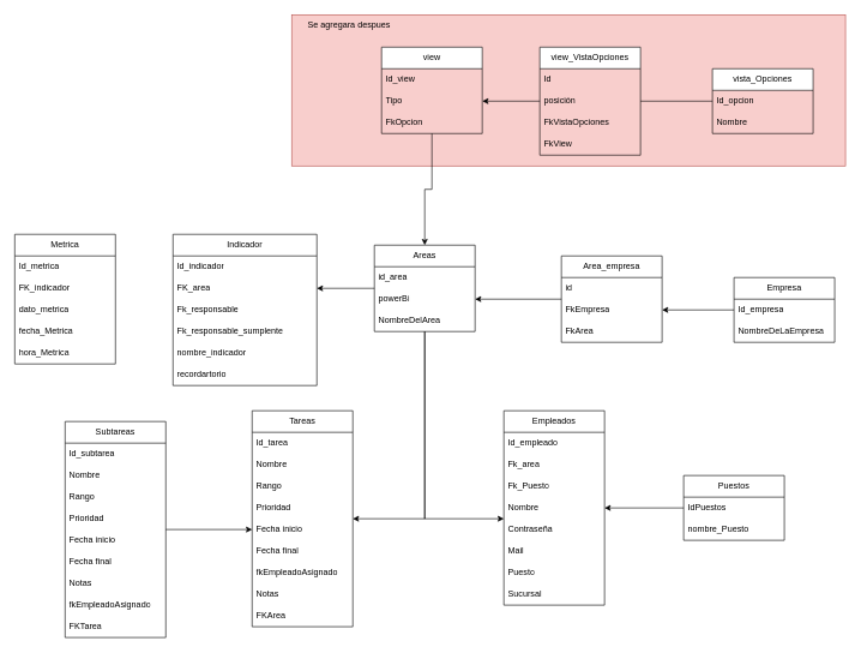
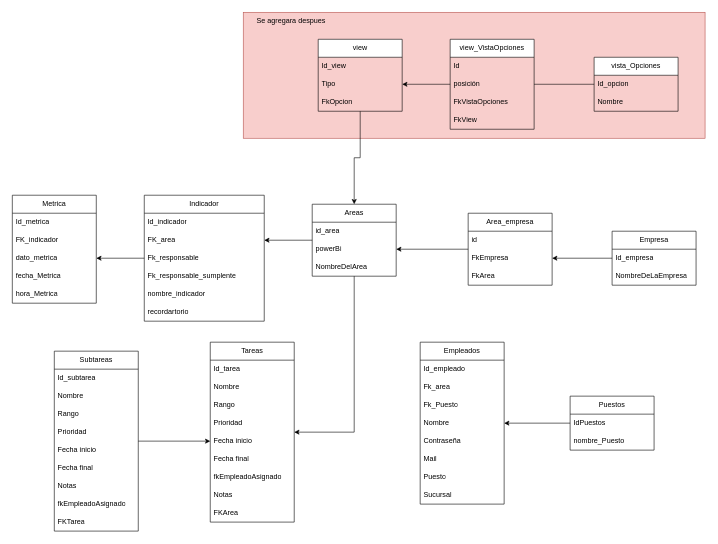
  <mxCell id="0" />
  <mxCell id="1" parent="0" />
  <mxCell id="2" value="" style="rounded=0;whiteSpace=wrap;html=1;fillColor=#f8cecc;strokeColor=#b85450;" vertex="1" parent="1"><mxGeometry x="405" y="20" width="770" height="210" as="geometry" /></mxCell>
  <mxCell id="3" style="edgeStyle=orthogonalEdgeStyle;rounded=0;orthogonalLoop=1;jettySize=auto;html=1;" parent="1" source="4" target="41" edge="1"><mxGeometry relative="1" as="geometry" /></mxCell>
  <mxCell id="4" value="Empresa" style="swimlane;fontStyle=0;childLayout=stackLayout;horizontal=1;startSize=30;horizontalStack=0;resizeParent=1;resizeParentMax=0;resizeLast=0;collapsible=1;marginBottom=0;whiteSpace=wrap;html=1;" parent="1" vertex="1"><mxGeometry x="1020" y="385" width="140" height="90" as="geometry" /></mxCell>
  <mxCell id="5" value="Id_empresa" style="text;strokeColor=none;fillColor=none;align=left;verticalAlign=middle;spacingLeft=4;spacingRight=4;overflow=hidden;points=[[0,0.5],[1,0.5]];portConstraint=eastwest;rotatable=0;whiteSpace=wrap;html=1;" parent="4" vertex="1"><mxGeometry y="30" width="140" height="30" as="geometry" /></mxCell>
  <mxCell id="6" value="NombreDeLaEmpresa" style="text;strokeColor=none;fillColor=none;align=left;verticalAlign=middle;spacingLeft=4;spacingRight=4;overflow=hidden;points=[[0,0.5],[1,0.5]];portConstraint=eastwest;rotatable=0;whiteSpace=wrap;html=1;" parent="4" vertex="1"><mxGeometry y="60" width="140" height="30" as="geometry" /></mxCell>
  <mxCell id="7" value="Empleados" style="swimlane;fontStyle=0;childLayout=stackLayout;horizontal=1;startSize=30;horizontalStack=0;resizeParent=1;resizeParentMax=0;resizeLast=0;collapsible=1;marginBottom=0;whiteSpace=wrap;html=1;" parent="1" vertex="1"><mxGeometry x="700" y="570" width="140" height="270" as="geometry" /></mxCell>
  <mxCell id="8" value="Id_empleado" style="text;strokeColor=none;fillColor=none;align=left;verticalAlign=middle;spacingLeft=4;spacingRight=4;overflow=hidden;points=[[0,0.5],[1,0.5]];portConstraint=eastwest;rotatable=0;whiteSpace=wrap;html=1;" parent="7" vertex="1"><mxGeometry y="30" width="140" height="30" as="geometry" /></mxCell>
  <mxCell id="9" value="Fk_area" style="text;strokeColor=none;fillColor=none;align=left;verticalAlign=middle;spacingLeft=4;spacingRight=4;overflow=hidden;points=[[0,0.5],[1,0.5]];portConstraint=eastwest;rotatable=0;whiteSpace=wrap;html=1;" vertex="1" parent="7"><mxGeometry y="60" width="140" height="30" as="geometry" /></mxCell>
  <mxCell id="10" value="Fk_Puesto" style="text;strokeColor=none;fillColor=none;align=left;verticalAlign=middle;spacingLeft=4;spacingRight=4;overflow=hidden;points=[[0,0.5],[1,0.5]];portConstraint=eastwest;rotatable=0;whiteSpace=wrap;html=1;" vertex="1" parent="7"><mxGeometry y="90" width="140" height="30" as="geometry" /></mxCell>
  <mxCell id="11" value="Nombre" style="text;strokeColor=none;fillColor=none;align=left;verticalAlign=middle;spacingLeft=4;spacingRight=4;overflow=hidden;points=[[0,0.5],[1,0.5]];portConstraint=eastwest;rotatable=0;whiteSpace=wrap;html=1;" parent="7" vertex="1"><mxGeometry y="120" width="140" height="30" as="geometry" /></mxCell>
  <mxCell id="12" value="Contraseña" style="text;strokeColor=none;fillColor=none;align=left;verticalAlign=middle;spacingLeft=4;spacingRight=4;overflow=hidden;points=[[0,0.5],[1,0.5]];portConstraint=eastwest;rotatable=0;whiteSpace=wrap;html=1;" parent="7" vertex="1"><mxGeometry y="150" width="140" height="30" as="geometry" /></mxCell>
  <mxCell id="13" value="Mail" style="text;strokeColor=none;fillColor=none;align=left;verticalAlign=middle;spacingLeft=4;spacingRight=4;overflow=hidden;points=[[0,0.5],[1,0.5]];portConstraint=eastwest;rotatable=0;whiteSpace=wrap;html=1;" parent="7" vertex="1"><mxGeometry y="180" width="140" height="30" as="geometry" /></mxCell>
  <mxCell id="14" value="Puesto" style="text;strokeColor=none;fillColor=none;align=left;verticalAlign=middle;spacingLeft=4;spacingRight=4;overflow=hidden;points=[[0,0.5],[1,0.5]];portConstraint=eastwest;rotatable=0;whiteSpace=wrap;html=1;" parent="7" vertex="1"><mxGeometry y="210" width="140" height="30" as="geometry" /></mxCell>
  <mxCell id="15" value="Sucursal" style="text;strokeColor=none;fillColor=none;align=left;verticalAlign=middle;spacingLeft=4;spacingRight=4;overflow=hidden;points=[[0,0.5],[1,0.5]];portConstraint=eastwest;rotatable=0;whiteSpace=wrap;html=1;" parent="7" vertex="1"><mxGeometry y="240" width="140" height="30" as="geometry" /></mxCell>
  <mxCell id="16" style="edgeStyle=orthogonalEdgeStyle;rounded=0;orthogonalLoop=1;jettySize=auto;html=1;" parent="1" source="17" target="34" edge="1"><mxGeometry relative="1" as="geometry" /></mxCell>
  <mxCell id="17" value="view" style="swimlane;fontStyle=0;childLayout=stackLayout;horizontal=1;startSize=30;horizontalStack=0;resizeParent=1;resizeParentMax=0;resizeLast=0;collapsible=1;marginBottom=0;whiteSpace=wrap;html=1;" parent="1" vertex="1"><mxGeometry x="530" y="65" width="140" height="120" as="geometry" /></mxCell>
  <mxCell id="18" value="Id_view" style="text;strokeColor=none;fillColor=none;align=left;verticalAlign=middle;spacingLeft=4;spacingRight=4;overflow=hidden;points=[[0,0.5],[1,0.5]];portConstraint=eastwest;rotatable=0;whiteSpace=wrap;html=1;" parent="17" vertex="1"><mxGeometry y="30" width="140" height="30" as="geometry" /></mxCell>
  <mxCell id="19" value="Tipo" style="text;strokeColor=none;fillColor=none;align=left;verticalAlign=middle;spacingLeft=4;spacingRight=4;overflow=hidden;points=[[0,0.5],[1,0.5]];portConstraint=eastwest;rotatable=0;whiteSpace=wrap;html=1;" parent="17" vertex="1"><mxGeometry y="60" width="140" height="30" as="geometry" /></mxCell>
  <mxCell id="20" value="FkOpcion" style="text;strokeColor=none;fillColor=none;align=left;verticalAlign=middle;spacingLeft=4;spacingRight=4;overflow=hidden;points=[[0,0.5],[1,0.5]];portConstraint=eastwest;rotatable=0;whiteSpace=wrap;html=1;" parent="17" vertex="1"><mxGeometry y="90" width="140" height="30" as="geometry" /></mxCell>
  <mxCell id="21" value="Tareas" style="swimlane;fontStyle=0;childLayout=stackLayout;horizontal=1;startSize=30;horizontalStack=0;resizeParent=1;resizeParentMax=0;resizeLast=0;collapsible=1;marginBottom=0;whiteSpace=wrap;html=1;" parent="1" vertex="1"><mxGeometry x="350" y="570" width="140" height="300" as="geometry" /></mxCell>
  <mxCell id="22" value="Id_tarea" style="text;strokeColor=none;fillColor=none;align=left;verticalAlign=middle;spacingLeft=4;spacingRight=4;overflow=hidden;points=[[0,0.5],[1,0.5]];portConstraint=eastwest;rotatable=0;whiteSpace=wrap;html=1;" parent="21" vertex="1"><mxGeometry y="30" width="140" height="30" as="geometry" /></mxCell>
  <mxCell id="23" value="Nombre" style="text;strokeColor=none;fillColor=none;align=left;verticalAlign=middle;spacingLeft=4;spacingRight=4;overflow=hidden;points=[[0,0.5],[1,0.5]];portConstraint=eastwest;rotatable=0;whiteSpace=wrap;html=1;" parent="21" vertex="1"><mxGeometry y="60" width="140" height="30" as="geometry" /></mxCell>
  <mxCell id="24" value="Rango&lt;span style=&quot;white-space: pre;&quot;&gt;&#09;&lt;/span&gt;" style="text;strokeColor=none;fillColor=none;align=left;verticalAlign=middle;spacingLeft=4;spacingRight=4;overflow=hidden;points=[[0,0.5],[1,0.5]];portConstraint=eastwest;rotatable=0;whiteSpace=wrap;html=1;" parent="21" vertex="1"><mxGeometry y="90" width="140" height="30" as="geometry" /></mxCell>
  <mxCell id="25" value="Prioridad" style="text;strokeColor=none;fillColor=none;align=left;verticalAlign=middle;spacingLeft=4;spacingRight=4;overflow=hidden;points=[[0,0.5],[1,0.5]];portConstraint=eastwest;rotatable=0;whiteSpace=wrap;html=1;" parent="21" vertex="1"><mxGeometry y="120" width="140" height="30" as="geometry" /></mxCell>
  <mxCell id="26" value="Fecha inicio" style="text;strokeColor=none;fillColor=none;align=left;verticalAlign=middle;spacingLeft=4;spacingRight=4;overflow=hidden;points=[[0,0.5],[1,0.5]];portConstraint=eastwest;rotatable=0;whiteSpace=wrap;html=1;" parent="21" vertex="1"><mxGeometry y="150" width="140" height="30" as="geometry" /></mxCell>
  <mxCell id="27" value="Fecha final" style="text;strokeColor=none;fillColor=none;align=left;verticalAlign=middle;spacingLeft=4;spacingRight=4;overflow=hidden;points=[[0,0.5],[1,0.5]];portConstraint=eastwest;rotatable=0;whiteSpace=wrap;html=1;" parent="21" vertex="1"><mxGeometry y="180" width="140" height="30" as="geometry" /></mxCell>
  <mxCell id="28" value="fkEmpleadoAsignado" style="text;strokeColor=none;fillColor=none;align=left;verticalAlign=middle;spacingLeft=4;spacingRight=4;overflow=hidden;points=[[0,0.5],[1,0.5]];portConstraint=eastwest;rotatable=0;whiteSpace=wrap;html=1;" parent="21" vertex="1"><mxGeometry y="210" width="140" height="30" as="geometry" /></mxCell>
  <mxCell id="29" value="Notas" style="text;strokeColor=none;fillColor=none;align=left;verticalAlign=middle;spacingLeft=4;spacingRight=4;overflow=hidden;points=[[0,0.5],[1,0.5]];portConstraint=eastwest;rotatable=0;whiteSpace=wrap;html=1;" parent="21" vertex="1"><mxGeometry y="240" width="140" height="30" as="geometry" /></mxCell>
  <mxCell id="30" value="FKArea" style="text;strokeColor=none;fillColor=none;align=left;verticalAlign=middle;spacingLeft=4;spacingRight=4;overflow=hidden;points=[[0,0.5],[1,0.5]];portConstraint=eastwest;rotatable=0;whiteSpace=wrap;html=1;" parent="21" vertex="1"><mxGeometry y="270" width="140" height="30" as="geometry" /></mxCell>
  <mxCell id="31" style="edgeStyle=orthogonalEdgeStyle;rounded=0;orthogonalLoop=1;jettySize=auto;html=1;" parent="1" source="34" target="21" edge="1"><mxGeometry relative="1" as="geometry"><Array as="points"><mxPoint x="590" y="720" /></Array></mxGeometry></mxCell>
  <mxCell id="32" style="edgeStyle=orthogonalEdgeStyle;rounded=0;orthogonalLoop=1;jettySize=auto;html=1;" edge="1" parent="1" source="34" target="74"><mxGeometry relative="1" as="geometry" /></mxCell>
- <mxCell id="33" style="edgeStyle=orthogonalEdgeStyle;rounded=0;orthogonalLoop=1;jettySize=auto;html=1;" edge="1" parent="1" source="34" target="7"><mxGeometry relative="1" as="geometry"><Array as="points"><mxPoint x="590" y="720" /></Array></mxGeometry></mxCell>
  <mxCell id="34" value="Areas" style="swimlane;fontStyle=0;childLayout=stackLayout;horizontal=1;startSize=30;horizontalStack=0;resizeParent=1;resizeParentMax=0;resizeLast=0;collapsible=1;marginBottom=0;whiteSpace=wrap;html=1;" parent="1" vertex="1"><mxGeometry x="520" y="340" width="140" height="120" as="geometry" /></mxCell>
  <mxCell id="35" value="id_area" style="text;strokeColor=none;fillColor=none;align=left;verticalAlign=middle;spacingLeft=4;spacingRight=4;overflow=hidden;points=[[0,0.5],[1,0.5]];portConstraint=eastwest;rotatable=0;whiteSpace=wrap;html=1;" parent="34" vertex="1"><mxGeometry y="30" width="140" height="30" as="geometry" /></mxCell>
  <mxCell id="36" value="powerBi" style="text;strokeColor=none;fillColor=none;align=left;verticalAlign=middle;spacingLeft=4;spacingRight=4;overflow=hidden;points=[[0,0.5],[1,0.5]];portConstraint=eastwest;rotatable=0;whiteSpace=wrap;html=1;" parent="34" vertex="1"><mxGeometry y="60" width="140" height="30" as="geometry" /></mxCell>
  <mxCell id="37" value="NombreDelArea" style="text;strokeColor=none;fillColor=none;align=left;verticalAlign=middle;spacingLeft=4;spacingRight=4;overflow=hidden;points=[[0,0.5],[1,0.5]];portConstraint=eastwest;rotatable=0;whiteSpace=wrap;html=1;" parent="34" vertex="1"><mxGeometry y="90" width="140" height="30" as="geometry" /></mxCell>
  <mxCell id="38" style="edgeStyle=orthogonalEdgeStyle;rounded=0;orthogonalLoop=1;jettySize=auto;html=1;" edge="1" parent="1" source="39" target="36"><mxGeometry relative="1" as="geometry" /></mxCell>
  <mxCell id="39" value="Area_empresa" style="swimlane;fontStyle=0;childLayout=stackLayout;horizontal=1;startSize=30;horizontalStack=0;resizeParent=1;resizeParentMax=0;resizeLast=0;collapsible=1;marginBottom=0;whiteSpace=wrap;html=1;" parent="1" vertex="1"><mxGeometry x="780" y="355" width="140" height="120" as="geometry" /></mxCell>
  <mxCell id="40" value="id" style="text;strokeColor=none;fillColor=none;align=left;verticalAlign=middle;spacingLeft=4;spacingRight=4;overflow=hidden;points=[[0,0.5],[1,0.5]];portConstraint=eastwest;rotatable=0;whiteSpace=wrap;html=1;" parent="39" vertex="1"><mxGeometry y="30" width="140" height="30" as="geometry" /></mxCell>
  <mxCell id="41" value="FkEmpresa" style="text;strokeColor=none;fillColor=none;align=left;verticalAlign=middle;spacingLeft=4;spacingRight=4;overflow=hidden;points=[[0,0.5],[1,0.5]];portConstraint=eastwest;rotatable=0;whiteSpace=wrap;html=1;" parent="39" vertex="1"><mxGeometry y="60" width="140" height="30" as="geometry" /></mxCell>
  <mxCell id="42" value="FkArea" style="text;strokeColor=none;fillColor=none;align=left;verticalAlign=middle;spacingLeft=4;spacingRight=4;overflow=hidden;points=[[0,0.5],[1,0.5]];portConstraint=eastwest;rotatable=0;whiteSpace=wrap;html=1;" parent="39" vertex="1"><mxGeometry y="90" width="140" height="30" as="geometry" /></mxCell>
  <mxCell id="43" style="edgeStyle=orthogonalEdgeStyle;rounded=0;orthogonalLoop=1;jettySize=auto;html=1;endArrow=none;" parent="1" source="44" target="50" edge="1"><mxGeometry relative="1" as="geometry" /></mxCell>
  <mxCell id="44" value="vista_Opciones" style="swimlane;fontStyle=0;childLayout=stackLayout;horizontal=1;startSize=30;horizontalStack=0;resizeParent=1;resizeParentMax=0;resizeLast=0;collapsible=1;marginBottom=0;whiteSpace=wrap;html=1;" parent="1" vertex="1"><mxGeometry x="990" y="95" width="140" height="90" as="geometry" /></mxCell>
  <mxCell id="45" value="Id_opcion" style="text;strokeColor=none;fillColor=none;align=left;verticalAlign=middle;spacingLeft=4;spacingRight=4;overflow=hidden;points=[[0,0.5],[1,0.5]];portConstraint=eastwest;rotatable=0;whiteSpace=wrap;html=1;" parent="44" vertex="1"><mxGeometry y="30" width="140" height="30" as="geometry" /></mxCell>
  <mxCell id="46" value="Nombre" style="text;strokeColor=none;fillColor=none;align=left;verticalAlign=middle;spacingLeft=4;spacingRight=4;overflow=hidden;points=[[0,0.5],[1,0.5]];portConstraint=eastwest;rotatable=0;whiteSpace=wrap;html=1;" parent="44" vertex="1"><mxGeometry y="60" width="140" height="30" as="geometry" /></mxCell>
  <mxCell id="47" style="edgeStyle=orthogonalEdgeStyle;rounded=0;orthogonalLoop=1;jettySize=auto;html=1;" parent="1" source="48" target="19" edge="1"><mxGeometry relative="1" as="geometry" /></mxCell>
  <mxCell id="48" value="view_VistaOpciones" style="swimlane;fontStyle=0;childLayout=stackLayout;horizontal=1;startSize=30;horizontalStack=0;resizeParent=1;resizeParentMax=0;resizeLast=0;collapsible=1;marginBottom=0;whiteSpace=wrap;html=1;" parent="1" vertex="1"><mxGeometry x="750" y="65" width="140" height="150" as="geometry" /></mxCell>
  <mxCell id="49" value="Id" style="text;strokeColor=none;fillColor=none;align=left;verticalAlign=middle;spacingLeft=4;spacingRight=4;overflow=hidden;points=[[0,0.5],[1,0.5]];portConstraint=eastwest;rotatable=0;whiteSpace=wrap;html=1;" parent="48" vertex="1"><mxGeometry y="30" width="140" height="30" as="geometry" /></mxCell>
  <mxCell id="50" value="posición" style="text;strokeColor=none;fillColor=none;align=left;verticalAlign=middle;spacingLeft=4;spacingRight=4;overflow=hidden;points=[[0,0.5],[1,0.5]];portConstraint=eastwest;rotatable=0;whiteSpace=wrap;html=1;" parent="48" vertex="1"><mxGeometry y="60" width="140" height="30" as="geometry" /></mxCell>
  <mxCell id="51" value="Fk&lt;span style=&quot;text-align: center;&quot;&gt;VistaOpciones&lt;/span&gt;" style="text;strokeColor=none;fillColor=none;align=left;verticalAlign=middle;spacingLeft=4;spacingRight=4;overflow=hidden;points=[[0,0.5],[1,0.5]];portConstraint=eastwest;rotatable=0;whiteSpace=wrap;html=1;" parent="48" vertex="1"><mxGeometry y="90" width="140" height="30" as="geometry" /></mxCell>
  <mxCell id="52" value="FkView" style="text;strokeColor=none;fillColor=none;align=left;verticalAlign=middle;spacingLeft=4;spacingRight=4;overflow=hidden;points=[[0,0.5],[1,0.5]];portConstraint=eastwest;rotatable=0;whiteSpace=wrap;html=1;" parent="48" vertex="1"><mxGeometry y="120" width="140" height="30" as="geometry" /></mxCell>
  <mxCell id="53" style="edgeStyle=orthogonalEdgeStyle;rounded=0;orthogonalLoop=1;jettySize=auto;html=1;" parent="1" source="54" target="26" edge="1"><mxGeometry relative="1" as="geometry" /></mxCell>
  <mxCell id="54" value="Subtareas" style="swimlane;fontStyle=0;childLayout=stackLayout;horizontal=1;startSize=30;horizontalStack=0;resizeParent=1;resizeParentMax=0;resizeLast=0;collapsible=1;marginBottom=0;whiteSpace=wrap;html=1;" parent="1" vertex="1"><mxGeometry x="90" y="585" width="140" height="300" as="geometry" /></mxCell>
  <mxCell id="55" value="Id_subtarea" style="text;strokeColor=none;fillColor=none;align=left;verticalAlign=middle;spacingLeft=4;spacingRight=4;overflow=hidden;points=[[0,0.5],[1,0.5]];portConstraint=eastwest;rotatable=0;whiteSpace=wrap;html=1;" parent="54" vertex="1"><mxGeometry y="30" width="140" height="30" as="geometry" /></mxCell>
  <mxCell id="56" value="Nombre" style="text;strokeColor=none;fillColor=none;align=left;verticalAlign=middle;spacingLeft=4;spacingRight=4;overflow=hidden;points=[[0,0.5],[1,0.5]];portConstraint=eastwest;rotatable=0;whiteSpace=wrap;html=1;" parent="54" vertex="1"><mxGeometry y="60" width="140" height="30" as="geometry" /></mxCell>
  <mxCell id="57" value="Rango&lt;span style=&quot;white-space: pre;&quot;&gt;&#09;&lt;/span&gt;" style="text;strokeColor=none;fillColor=none;align=left;verticalAlign=middle;spacingLeft=4;spacingRight=4;overflow=hidden;points=[[0,0.5],[1,0.5]];portConstraint=eastwest;rotatable=0;whiteSpace=wrap;html=1;" parent="54" vertex="1"><mxGeometry y="90" width="140" height="30" as="geometry" /></mxCell>
  <mxCell id="58" value="Prioridad" style="text;strokeColor=none;fillColor=none;align=left;verticalAlign=middle;spacingLeft=4;spacingRight=4;overflow=hidden;points=[[0,0.5],[1,0.5]];portConstraint=eastwest;rotatable=0;whiteSpace=wrap;html=1;" parent="54" vertex="1"><mxGeometry y="120" width="140" height="30" as="geometry" /></mxCell>
  <mxCell id="59" value="Fecha inicio" style="text;strokeColor=none;fillColor=none;align=left;verticalAlign=middle;spacingLeft=4;spacingRight=4;overflow=hidden;points=[[0,0.5],[1,0.5]];portConstraint=eastwest;rotatable=0;whiteSpace=wrap;html=1;" parent="54" vertex="1"><mxGeometry y="150" width="140" height="30" as="geometry" /></mxCell>
  <mxCell id="60" value="Fecha final" style="text;strokeColor=none;fillColor=none;align=left;verticalAlign=middle;spacingLeft=4;spacingRight=4;overflow=hidden;points=[[0,0.5],[1,0.5]];portConstraint=eastwest;rotatable=0;whiteSpace=wrap;html=1;" parent="54" vertex="1"><mxGeometry y="180" width="140" height="30" as="geometry" /></mxCell>
  <mxCell id="61" value="Notas" style="text;strokeColor=none;fillColor=none;align=left;verticalAlign=middle;spacingLeft=4;spacingRight=4;overflow=hidden;points=[[0,0.5],[1,0.5]];portConstraint=eastwest;rotatable=0;whiteSpace=wrap;html=1;" parent="54" vertex="1"><mxGeometry y="210" width="140" height="30" as="geometry" /></mxCell>
  <mxCell id="62" value="fkEmpleadoAsignado" style="text;strokeColor=none;fillColor=none;align=left;verticalAlign=middle;spacingLeft=4;spacingRight=4;overflow=hidden;points=[[0,0.5],[1,0.5]];portConstraint=eastwest;rotatable=0;whiteSpace=wrap;html=1;" parent="54" vertex="1"><mxGeometry y="240" width="140" height="30" as="geometry" /></mxCell>
  <mxCell id="63" value="FKTarea" style="text;strokeColor=none;fillColor=none;align=left;verticalAlign=middle;spacingLeft=4;spacingRight=4;overflow=hidden;points=[[0,0.5],[1,0.5]];portConstraint=eastwest;rotatable=0;whiteSpace=wrap;html=1;" parent="54" vertex="1"><mxGeometry y="270" width="140" height="30" as="geometry" /></mxCell>
  <mxCell id="64" value="Metrica" style="swimlane;fontStyle=0;childLayout=stackLayout;horizontal=1;startSize=30;horizontalStack=0;resizeParent=1;resizeParentMax=0;resizeLast=0;collapsible=1;marginBottom=0;whiteSpace=wrap;html=1;" parent="1" vertex="1"><mxGeometry x="20" y="325" width="140" height="180" as="geometry" /></mxCell>
  <mxCell id="65" value="Id_metrica" style="text;strokeColor=none;fillColor=none;align=left;verticalAlign=middle;spacingLeft=4;spacingRight=4;overflow=hidden;points=[[0,0.5],[1,0.5]];portConstraint=eastwest;rotatable=0;whiteSpace=wrap;html=1;" parent="64" vertex="1"><mxGeometry y="30" width="140" height="30" as="geometry" /></mxCell>
  <mxCell id="66" value="FK_indicador" style="text;strokeColor=none;fillColor=none;align=left;verticalAlign=middle;spacingLeft=4;spacingRight=4;overflow=hidden;points=[[0,0.5],[1,0.5]];portConstraint=eastwest;rotatable=0;whiteSpace=wrap;html=1;" vertex="1" parent="64"><mxGeometry y="60" width="140" height="30" as="geometry" /></mxCell>
  <mxCell id="67" value="dato_metrica" style="text;strokeColor=none;fillColor=none;align=left;verticalAlign=middle;spacingLeft=4;spacingRight=4;overflow=hidden;points=[[0,0.5],[1,0.5]];portConstraint=eastwest;rotatable=0;whiteSpace=wrap;html=1;" vertex="1" parent="64"><mxGeometry y="90" width="140" height="30" as="geometry" /></mxCell>
  <mxCell id="68" value="fecha_Metrica" style="text;strokeColor=none;fillColor=none;align=left;verticalAlign=middle;spacingLeft=4;spacingRight=4;overflow=hidden;points=[[0,0.5],[1,0.5]];portConstraint=eastwest;rotatable=0;whiteSpace=wrap;html=1;" vertex="1" parent="64"><mxGeometry y="120" width="140" height="30" as="geometry" /></mxCell>
  <mxCell id="69" value="hora_Metrica" style="text;strokeColor=none;fillColor=none;align=left;verticalAlign=middle;spacingLeft=4;spacingRight=4;overflow=hidden;points=[[0,0.5],[1,0.5]];portConstraint=eastwest;rotatable=0;whiteSpace=wrap;html=1;" vertex="1" parent="64"><mxGeometry y="150" width="140" height="30" as="geometry" /></mxCell>
  <mxCell id="70" value="Se agregara despues" style="text;html=1;align=center;verticalAlign=middle;whiteSpace=wrap;rounded=0;" vertex="1" parent="1"><mxGeometry x="400" y="20" width="170" height="30" as="geometry" /></mxCell>
+ <mxCell id="71" style="edgeStyle=orthogonalEdgeStyle;rounded=0;orthogonalLoop=1;jettySize=auto;html=1;" edge="1" parent="1" source="72" target="67"><mxGeometry relative="1" as="geometry" /></mxCell>
  <mxCell id="72" value="Indicador" style="swimlane;fontStyle=0;childLayout=stackLayout;horizontal=1;startSize=30;horizontalStack=0;resizeParent=1;resizeParentMax=0;resizeLast=0;collapsible=1;marginBottom=0;whiteSpace=wrap;html=1;" vertex="1" parent="1"><mxGeometry x="240" y="325" width="200" height="210" as="geometry" /></mxCell>
  <mxCell id="73" value="Id_indicador" style="text;strokeColor=none;fillColor=none;align=left;verticalAlign=middle;spacingLeft=4;spacingRight=4;overflow=hidden;points=[[0,0.5],[1,0.5]];portConstraint=eastwest;rotatable=0;whiteSpace=wrap;html=1;" vertex="1" parent="72"><mxGeometry y="30" width="200" height="30" as="geometry" /></mxCell>
  <mxCell id="74" value="FK_area" style="text;strokeColor=none;fillColor=none;align=left;verticalAlign=middle;spacingLeft=4;spacingRight=4;overflow=hidden;points=[[0,0.5],[1,0.5]];portConstraint=eastwest;rotatable=0;whiteSpace=wrap;html=1;" vertex="1" parent="72"><mxGeometry y="60" width="200" height="30" as="geometry" /></mxCell>
  <mxCell id="75" value="Fk_responsable" style="text;strokeColor=none;fillColor=none;align=left;verticalAlign=middle;spacingLeft=4;spacingRight=4;overflow=hidden;points=[[0,0.5],[1,0.5]];portConstraint=eastwest;rotatable=0;whiteSpace=wrap;html=1;" vertex="1" parent="72"><mxGeometry y="90" width="200" height="30" as="geometry" /></mxCell>
  <mxCell id="76" value="Fk_responsable_sumplente" style="text;strokeColor=none;fillColor=none;align=left;verticalAlign=middle;spacingLeft=4;spacingRight=4;overflow=hidden;points=[[0,0.5],[1,0.5]];portConstraint=eastwest;rotatable=0;whiteSpace=wrap;html=1;" vertex="1" parent="72"><mxGeometry y="120" width="200" height="30" as="geometry" /></mxCell>
  <mxCell id="77" value="nombre_indicador" style="text;strokeColor=none;fillColor=none;align=left;verticalAlign=middle;spacingLeft=4;spacingRight=4;overflow=hidden;points=[[0,0.5],[1,0.5]];portConstraint=eastwest;rotatable=0;whiteSpace=wrap;html=1;" vertex="1" parent="72"><mxGeometry y="150" width="200" height="30" as="geometry" /></mxCell>
  <mxCell id="78" value="recordartorio" style="text;strokeColor=none;fillColor=none;align=left;verticalAlign=middle;spacingLeft=4;spacingRight=4;overflow=hidden;points=[[0,0.5],[1,0.5]];portConstraint=eastwest;rotatable=0;whiteSpace=wrap;html=1;" vertex="1" parent="72"><mxGeometry y="180" width="200" height="30" as="geometry" /></mxCell>
  <mxCell id="79" style="edgeStyle=orthogonalEdgeStyle;rounded=0;orthogonalLoop=1;jettySize=auto;html=1;" edge="1" parent="1" source="80" target="11"><mxGeometry relative="1" as="geometry" /></mxCell>
  <mxCell id="80" value="Puestos" style="swimlane;fontStyle=0;childLayout=stackLayout;horizontal=1;startSize=30;horizontalStack=0;resizeParent=1;resizeParentMax=0;resizeLast=0;collapsible=1;marginBottom=0;whiteSpace=wrap;html=1;" vertex="1" parent="1"><mxGeometry x="950" y="660" width="140" height="90" as="geometry" /></mxCell>
  <mxCell id="81" value="IdPuestos" style="text;strokeColor=none;fillColor=none;align=left;verticalAlign=middle;spacingLeft=4;spacingRight=4;overflow=hidden;points=[[0,0.5],[1,0.5]];portConstraint=eastwest;rotatable=0;whiteSpace=wrap;html=1;" vertex="1" parent="80"><mxGeometry y="30" width="140" height="30" as="geometry" /></mxCell>
  <mxCell id="82" value="nombre_Puesto" style="text;strokeColor=none;fillColor=none;align=left;verticalAlign=middle;spacingLeft=4;spacingRight=4;overflow=hidden;points=[[0,0.5],[1,0.5]];portConstraint=eastwest;rotatable=0;whiteSpace=wrap;html=1;" vertex="1" parent="80"><mxGeometry y="60" width="140" height="30" as="geometry" /></mxCell>
